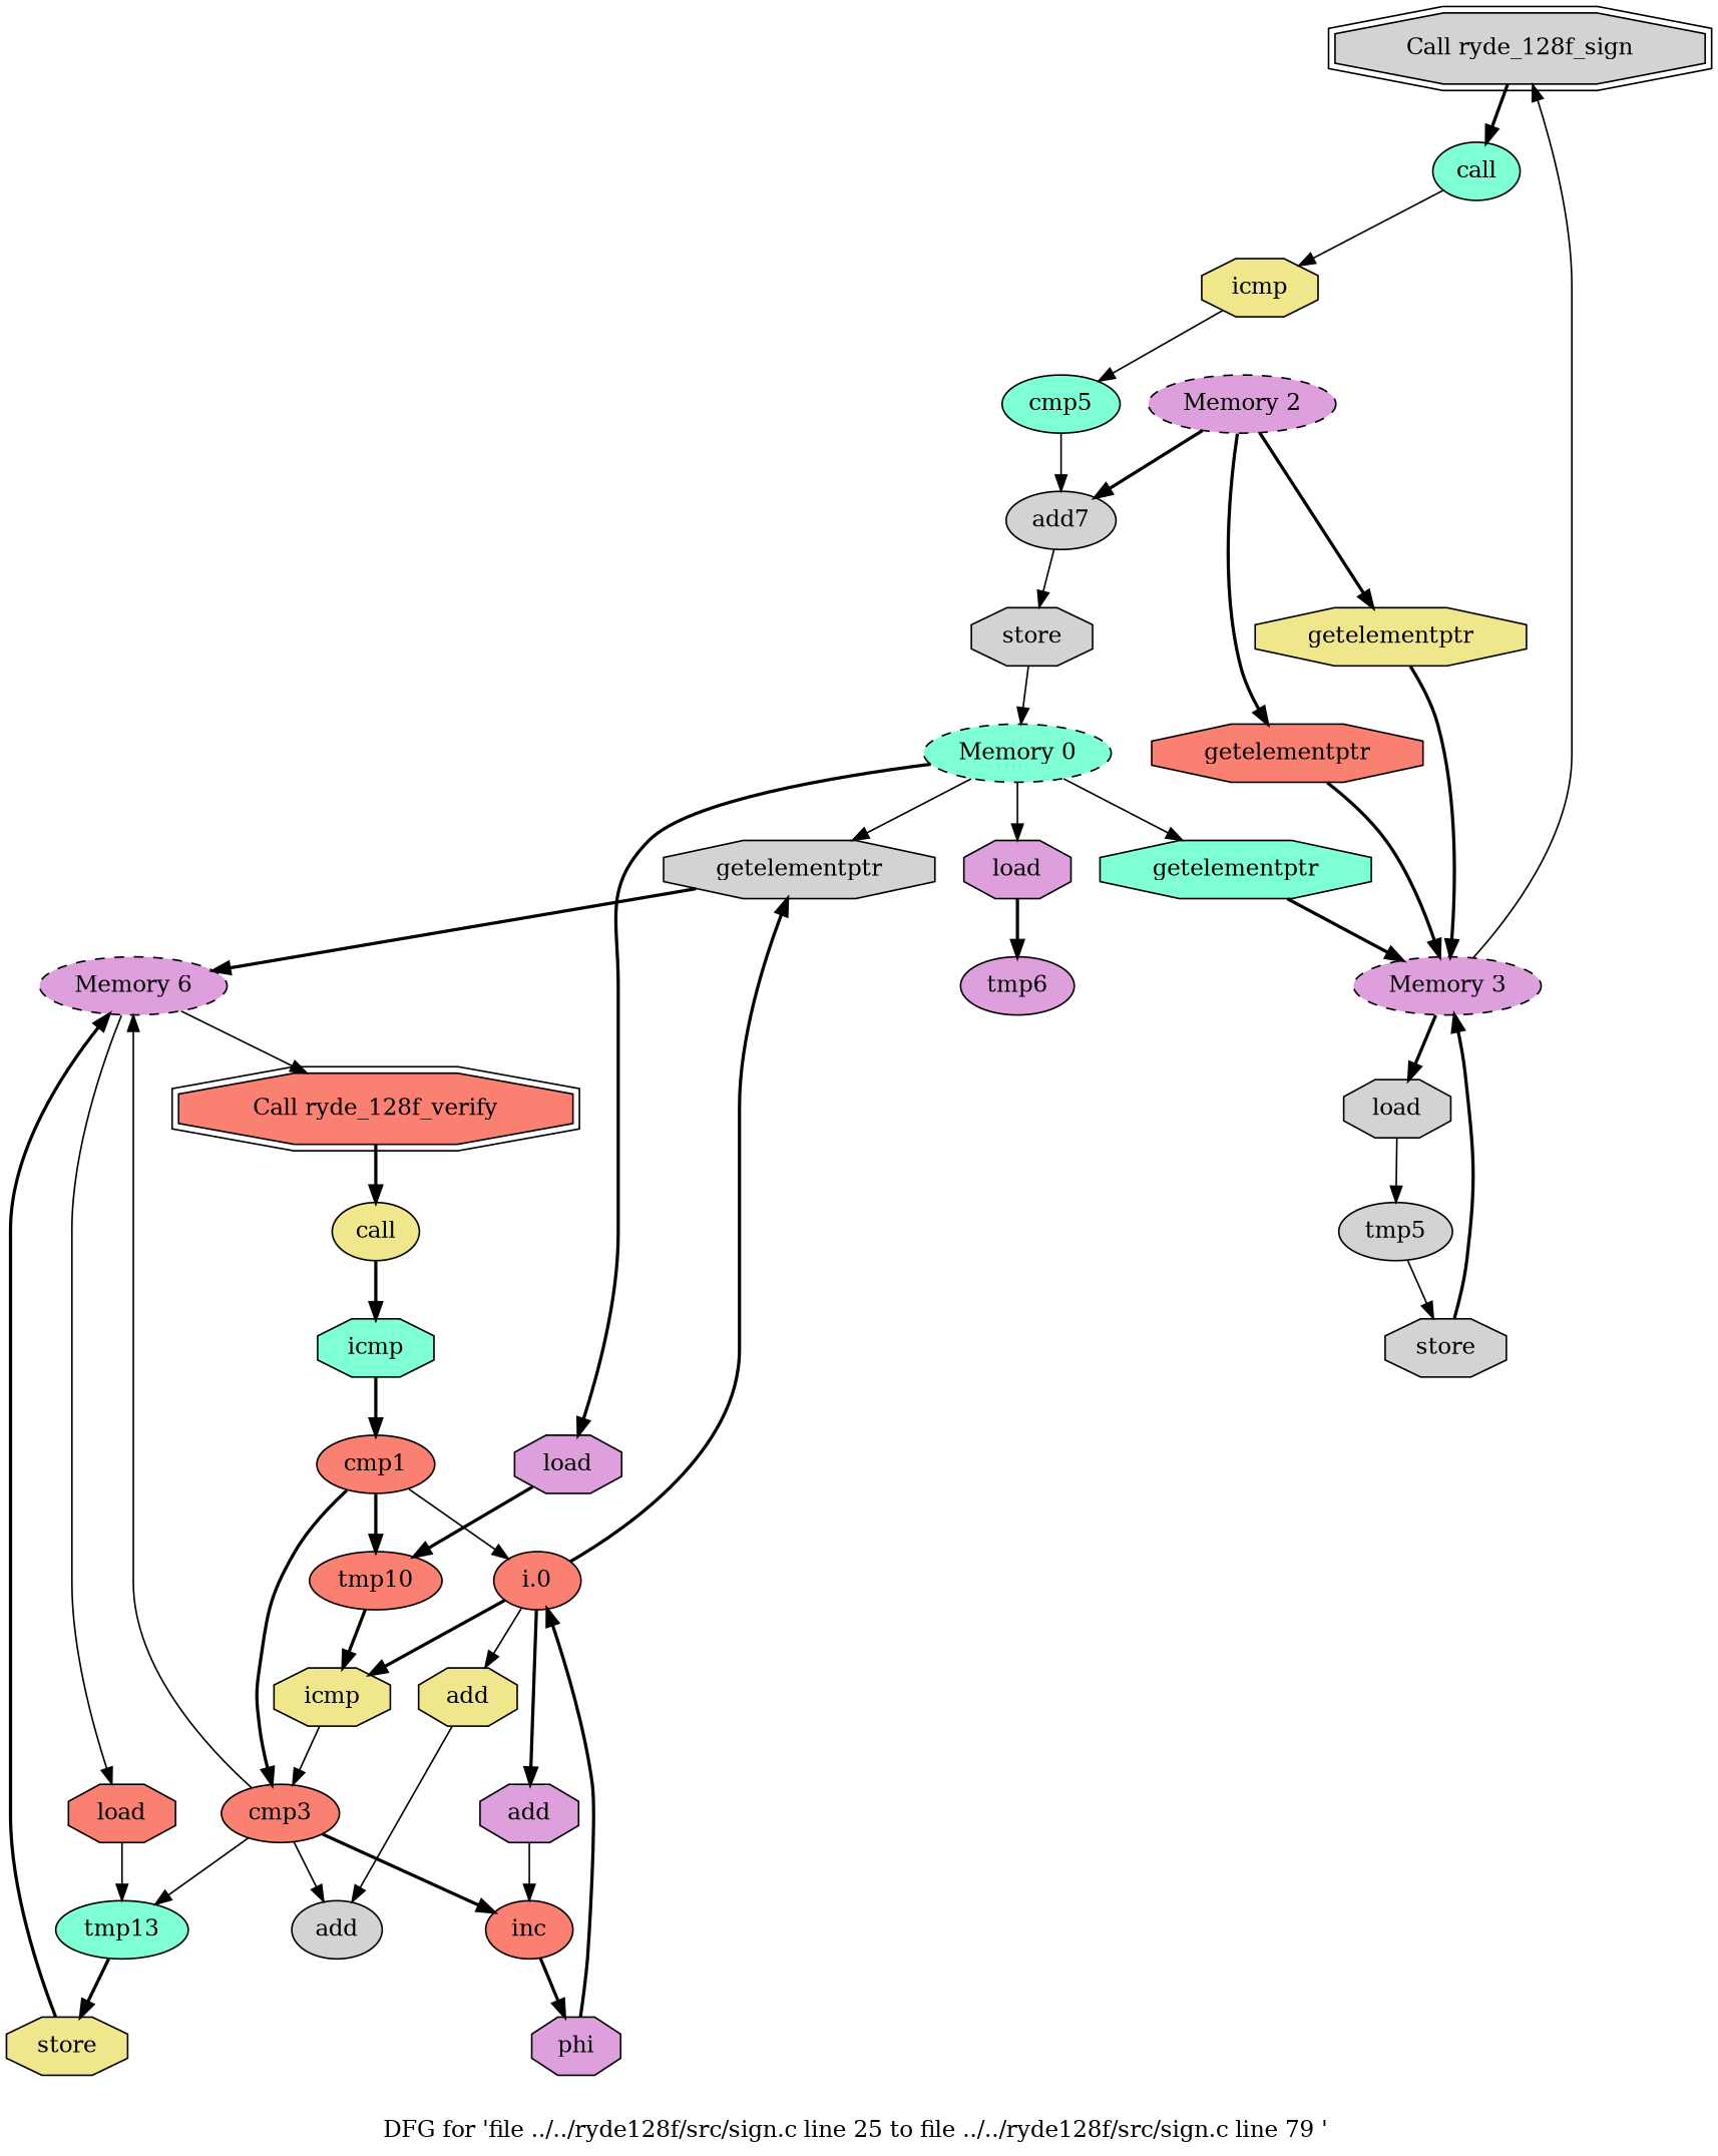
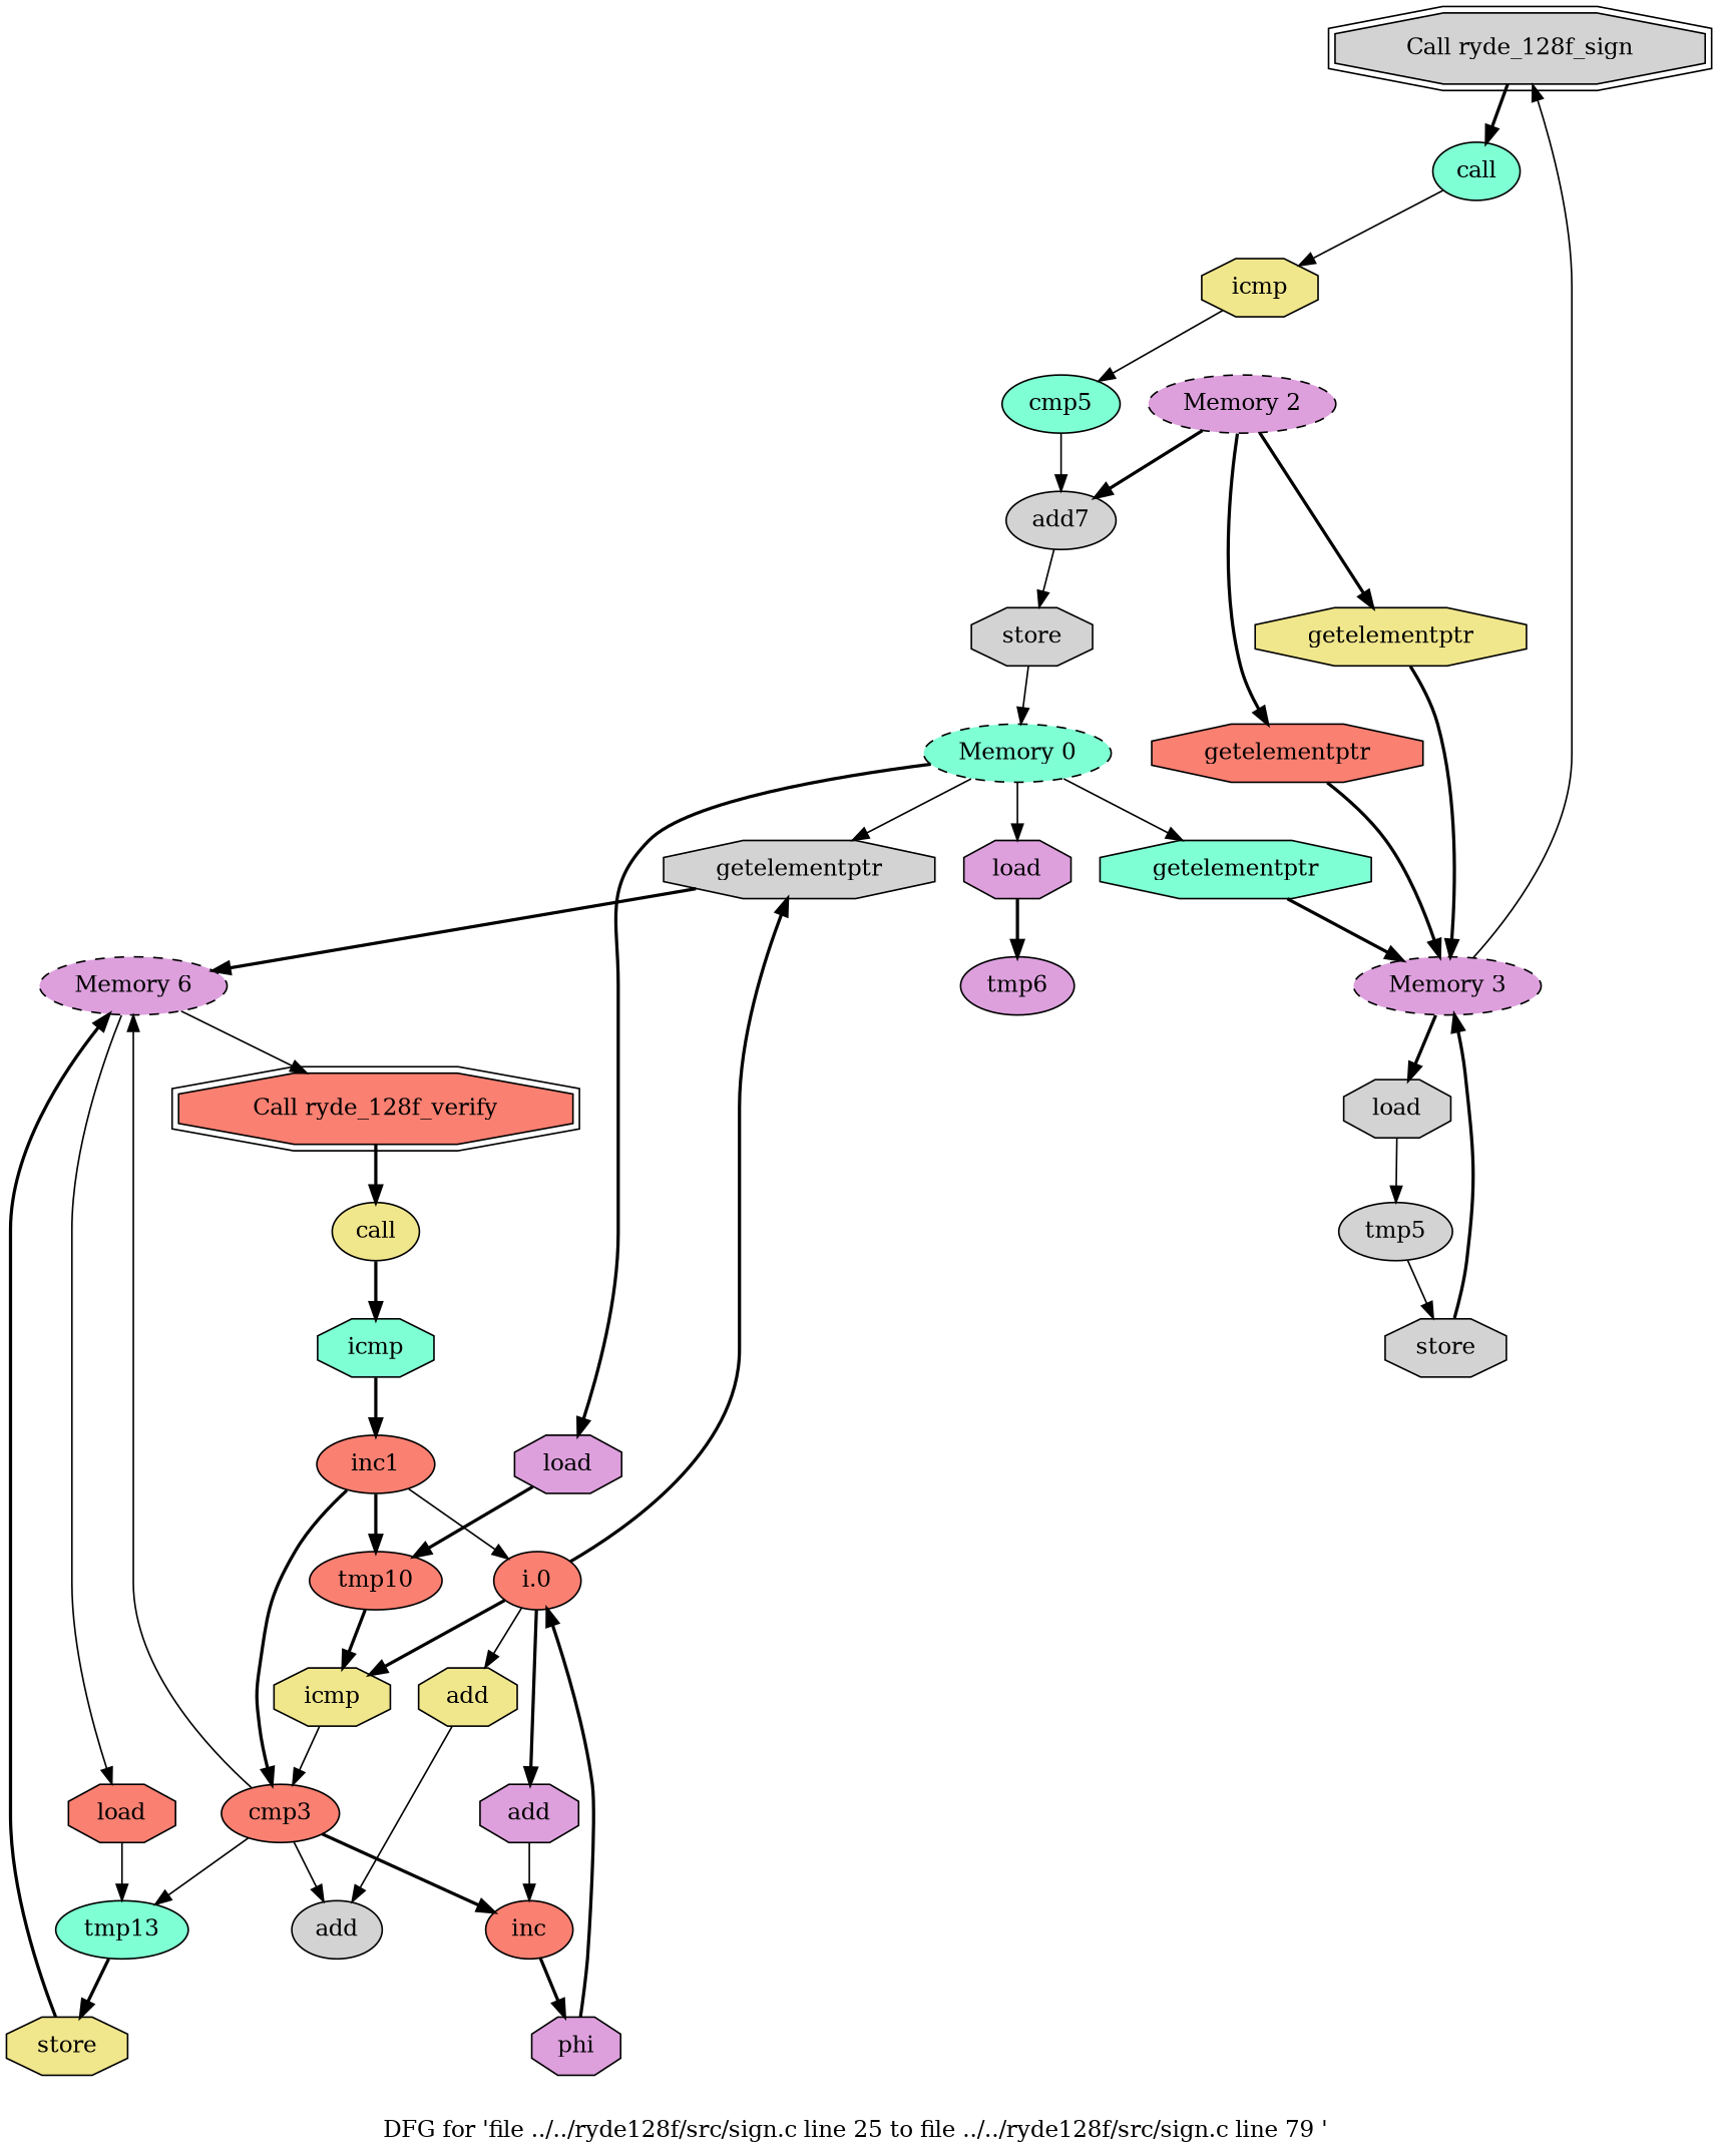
  digraph {
    label="DFG for 'file ../../ryde128f/src/sign.c line 25 to file ../../ryde128f/src/sign.c line 79 ' "
    node [fillcolor=lightgrey shape=ellipse style="solid,filled"]
    edge [style=bold]
    n1 [label="Call ryde_128f_sign" shape=doubleoctagon]
    n2 [fillcolor=aquamarine label=call]
    n3 [fillcolor=khaki label=icmp shape=octagon]
    n4 [fillcolor=aquamarine label=cmp5]
    n5 [fillcolor=khaki label=getelementptr shape=octagon]
    n6 [fillcolor=plum label="Memory 3" style="dashed,filled"]
    n7 [label=load shape=octagon]
    n8 [label=tmp5]
    n9 [label=store shape=octagon]
    n10 [fillcolor=khaki label=call]
    n11 [fillcolor=aquamarine label=icmp shape=octagon]
-   n12 [fillcolor=salmon label=cmp1]
+   n12 [fillcolor=salmon label=inc1]
    n13 [fillcolor=salmon label="i.0"]
    n14 [fillcolor=salmon label=tmp10]
    n15 [fillcolor=salmon label=cmp3]
    n16 [fillcolor=salmon label="Call ryde_128f_verify" shape=doubleoctagon]
    n17 [fillcolor=plum label=add shape=octagon]
    n18 [fillcolor=khaki label=icmp shape=octagon]
    n19 [fillcolor=khaki label=add shape=octagon]
    n20 [label=getelementptr shape=octagon]
    n21 [fillcolor=salmon label=inc]
    n22 [fillcolor=plum label="Memory 6" style="dashed,filled"]
    n23 [label=add]
    n24 [fillcolor=aquamarine label=tmp13]
    n25 [fillcolor=plum label=phi shape=octagon]
    n26 [fillcolor=salmon label=load shape=octagon]
    n27 [fillcolor=khaki label=store shape=octagon]
    n28 [label=add7]
    n29 [fillcolor=aquamarine label="Memory 0" style="dashed,filled"]
    n30 [fillcolor=aquamarine label=getelementptr shape=octagon]
    n31 [fillcolor=plum label=load shape=octagon]
    n32 [fillcolor=plum label=load shape=octagon]
    n33 [fillcolor=plum label=tmp6]
    n34 [fillcolor=plum label="Memory 2" style="dashed,filled"]
    n35 [fillcolor=salmon label=getelementptr shape=octagon]
    n36 [label=store shape=octagon]
    n1 -> n2
    n2 -> n3 [style=solid]
    n3 -> n4 [style=solid]
    n4 -> n28 [style=solid]
    n5 -> n6
    n6 -> n1 [style=solid]
    n6 -> n7
    n7 -> n8 [style=solid]
    n8 -> n9 [style=solid]
    n9 -> n6
    n10 -> n11
    n11 -> n12
    n12 -> n13 [style=solid]
    n12 -> n14
    n12 -> n15
    n13 -> n17
    n13 -> n18
    n13 -> n19 [style=solid]
    n13 -> n20
    n14 -> n18
    n15 -> n21
    n15 -> n22 [style=solid]
    n15 -> n23 [style=solid]
    n15 -> n24 [style=solid]
    n16 -> n10
    n17 -> n21 [style=solid]
    n18 -> n15 [style=solid]
    n19 -> n23 [style=solid]
    n20 -> n22
    n21 -> n25
    n22 -> n16 [style=solid]
    n22 -> n26 [style=solid]
    n24 -> n27
    n25 -> n13
    n26 -> n24 [style=solid]
    n27 -> n22
    n28 -> n36 [style=solid]
    n29 -> n20 [style=solid]
    n29 -> n30 [style=solid]
    n29 -> n31 [style=solid]
    n29 -> n32
    n30 -> n6
    n31 -> n33
    n32 -> n14
    n34 -> n5
    n34 -> n28
    n34 -> n35
    n35 -> n6
    n36 -> n29 [style=solid]
  }
